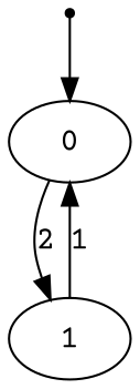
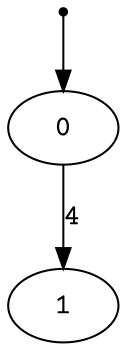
  digraph {
    fontname="Courier Prime"
    node [fontname="Courier Prime"]
    edge [fontname="Courier Prime"]
    F0 [shape=point]
    0
    1
    F0 -> 0
-   0 -> 1 [label=2]
-   1 -> 0 [label=1]
+   0 -> 1 [label=4]
  }
